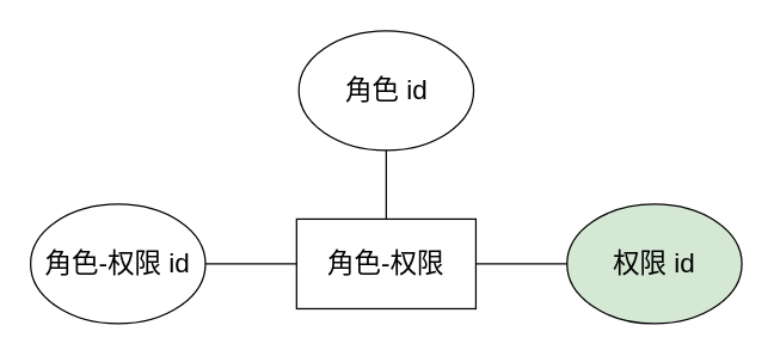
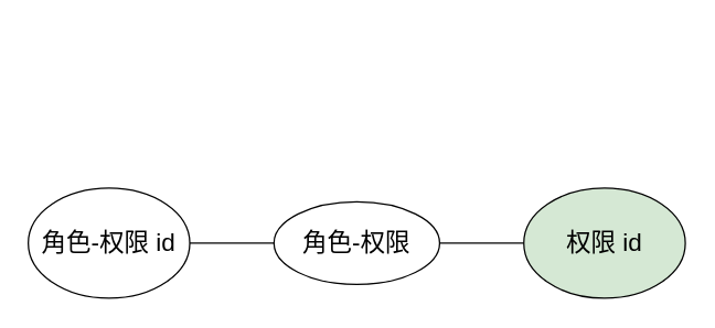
  <mxCell id="0" />
  <mxCell id="1" parent="0" />
- <mxCell id="2" value="&lt;font style=&quot;font-size: 18px;&quot;&gt;角色-权限&lt;/font&gt;" style="rounded=0;whiteSpace=wrap;html=1;" vertex="1" parent="1"><mxGeometry x="198" y="146" width="120" height="60" as="geometry" /></mxCell>
+ <mxCell id="2" value="&lt;font style=&quot;font-size: 18px;&quot;&gt;角色-权限&lt;/font&gt;" style="ellipse;whiteSpace=wrap;html=1;" vertex="1" parent="1"><mxGeometry x="198" y="146" width="120" height="60" as="geometry" /></mxCell>
  <mxCell id="3" value="&lt;font style=&quot;font-size: 18px;&quot;&gt;角色-权限 id&lt;/font&gt;" style="ellipse;whiteSpace=wrap;html=1;" vertex="1" parent="1"><mxGeometry x="20" y="136" width="117" height="80" as="geometry" /></mxCell>
  <mxCell id="4" value="&lt;font style=&quot;font-size: 18px;&quot;&gt;权限 id&lt;/font&gt;" style="ellipse;whiteSpace=wrap;html=1;fillColor=#d5e8d4;" vertex="1" parent="1"><mxGeometry x="379" y="136" width="117" height="80" as="geometry" /></mxCell>
- <mxCell id="5" value="&lt;font style=&quot;font-size: 18px;&quot;&gt;角色 id&lt;/font&gt;" style="ellipse;whiteSpace=wrap;html=1;" vertex="1" parent="1"><mxGeometry x="199.5" y="20" width="117" height="80" as="geometry" /></mxCell>
  <mxCell id="6" value="" style="endArrow=none;html=1;rounded=0;exitX=1;exitY=0.5;exitDx=0;exitDy=0;entryX=0;entryY=0.5;entryDx=0;entryDy=0;" edge="1" parent="1" source="3" target="2"><mxGeometry width="50" height="50" relative="1" as="geometry"><mxPoint x="162" y="140" as="sourcePoint" /><mxPoint x="212" y="90" as="targetPoint" /></mxGeometry></mxCell>
- <mxCell id="7" value="" style="endArrow=none;html=1;rounded=0;exitX=0.5;exitY=1;exitDx=0;exitDy=0;entryX=0.5;entryY=0;entryDx=0;entryDy=0;" edge="1" parent="1" source="5" target="2"><mxGeometry width="50" height="50" relative="1" as="geometry"><mxPoint x="129" y="180" as="sourcePoint" /><mxPoint x="202" y="180" as="targetPoint" /></mxGeometry></mxCell>
  <mxCell id="8" value="" style="endArrow=none;html=1;rounded=0;exitX=1;exitY=0.5;exitDx=0;exitDy=0;entryX=0;entryY=0.5;entryDx=0;entryDy=0;" edge="1" parent="1" source="2" target="4"><mxGeometry width="50" height="50" relative="1" as="geometry"><mxPoint x="133" y="184" as="sourcePoint" /><mxPoint x="206" y="184" as="targetPoint" /></mxGeometry></mxCell>
